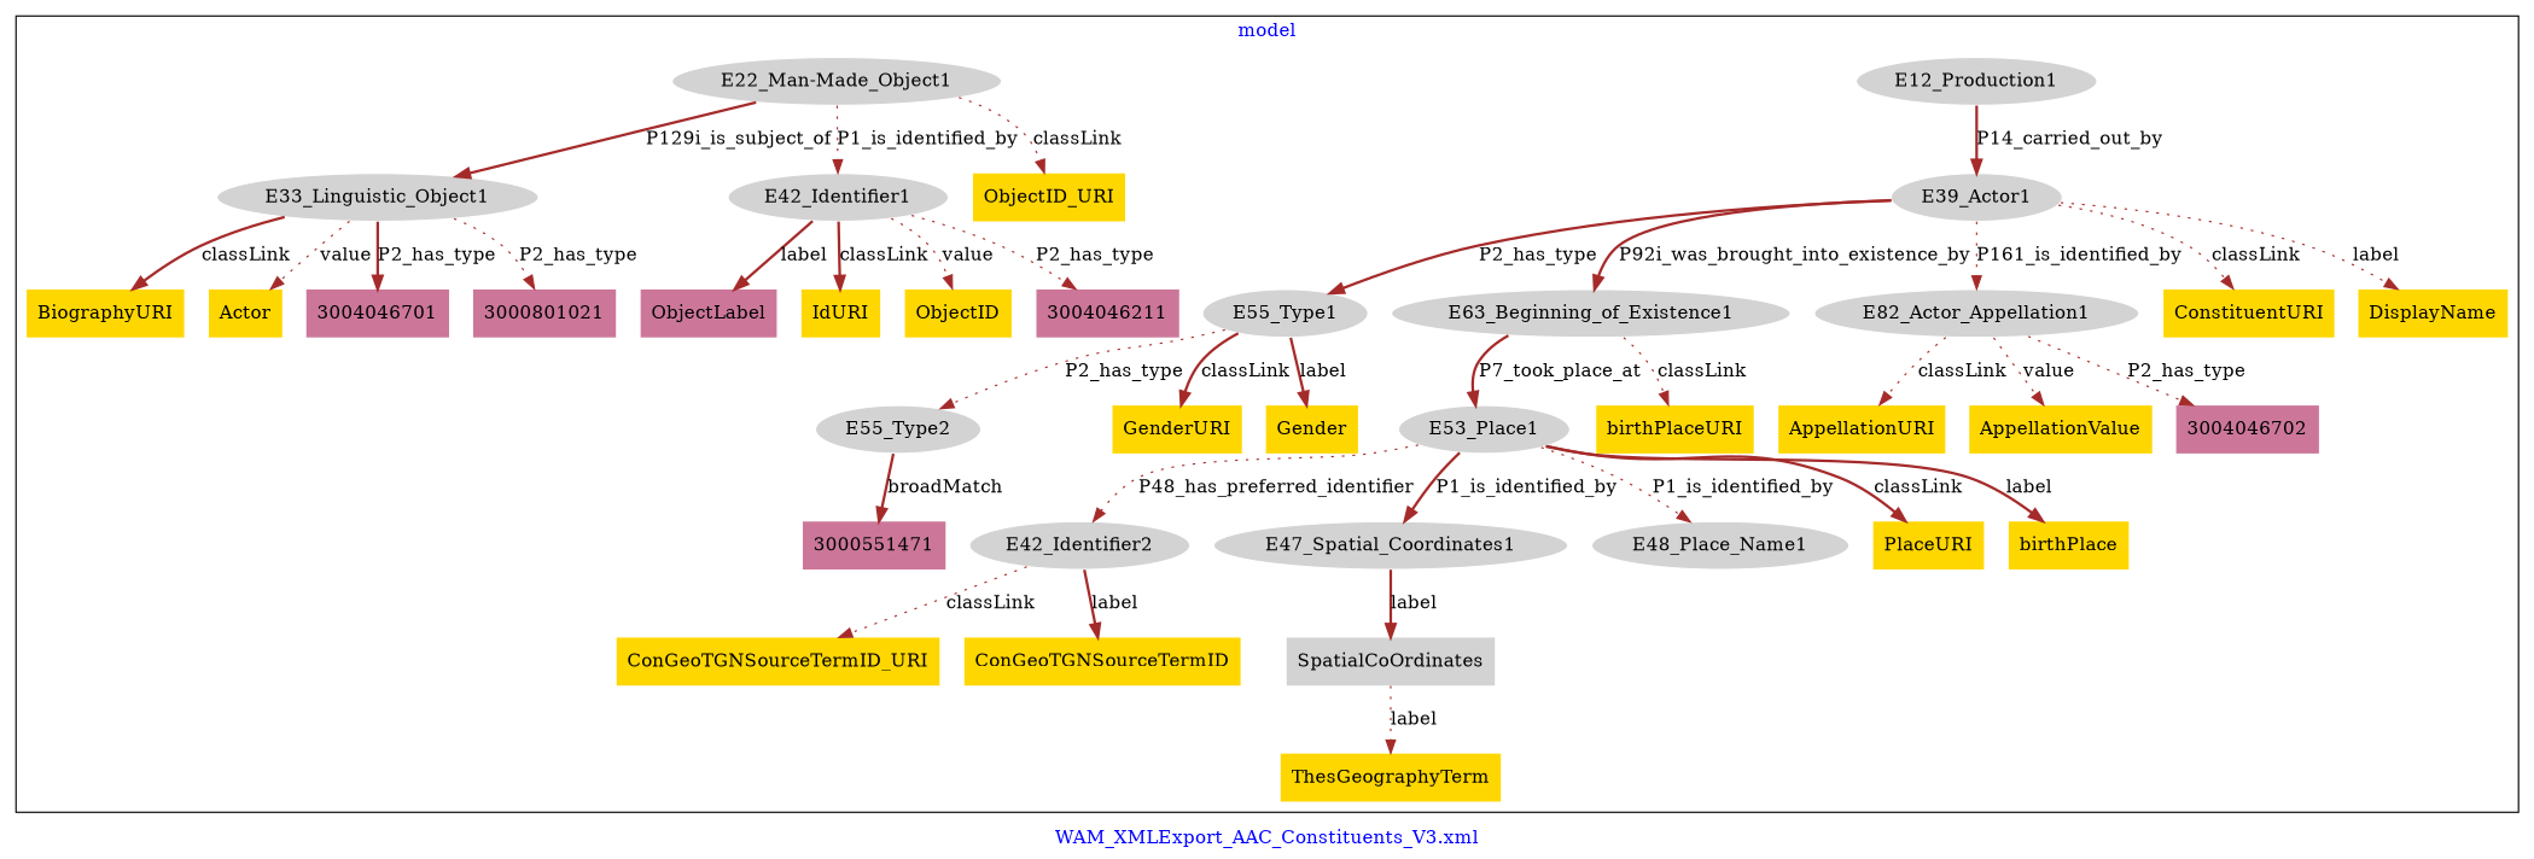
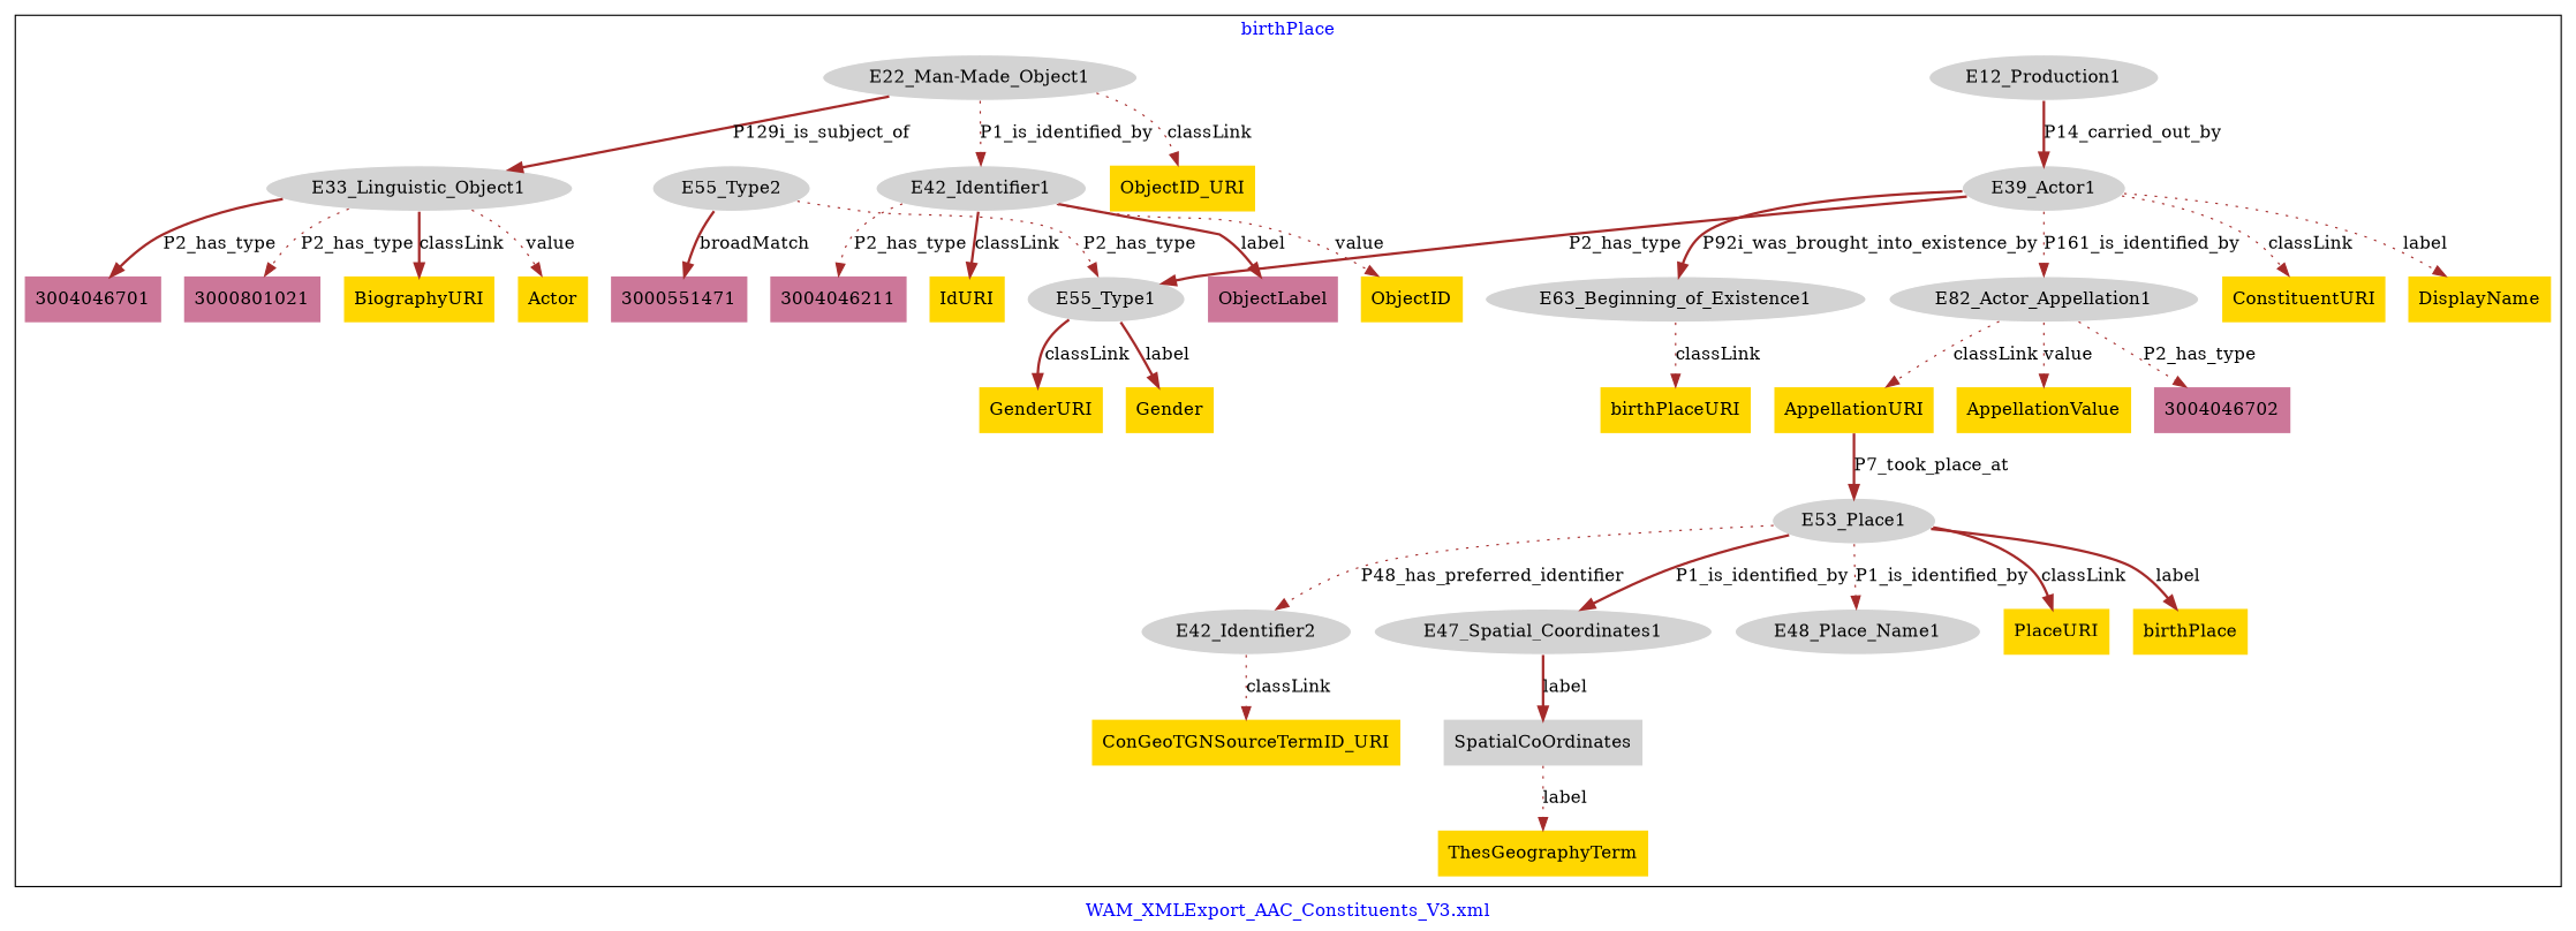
  digraph {
    fontcolor=blue
    label="WAM_XMLExport_AAC_Constituents_V3.xml"
    remincross=true
    node [fillcolor=gold style=filled shape=plaintext]
    edge [color=brown fontcolor=black style=dotted]
    n1 [color=white fillcolor=lightgray label=E12_Production1 shape=""]
    n2 [color=white fillcolor=lightgray label=E39_Actor1 shape=""]
    n3 [color=white fillcolor=lightgray label="E22_Man-Made_Object1" shape=""]
    n4 [color=white fillcolor=lightgray label=E33_Linguistic_Object1 shape=""]
    n5 [color=white fillcolor=lightgray label=E42_Identifier1 shape=""]
    n6 [color=white fillcolor=lightgray label=E55_Type1 shape=""]
    n7 [color=white fillcolor=lightgray label=E63_Beginning_of_Existence1 shape=""]
    n8 [color=white fillcolor=lightgray label=E82_Actor_Appellation1 shape=""]
    n9 [color=white fillcolor=lightgray label=E53_Place1 shape=""]
    n10 [color=white fillcolor=lightgray label=E42_Identifier2 shape=""]
    n11 [color=white fillcolor=lightgray label=E47_Spatial_Coordinates1 shape=""]
    n12 [color=white fillcolor=lightgray label=E48_Place_Name1 shape=""]
    n13 [color=white fillcolor=lightgray label=E55_Type2 shape=""]
    n14 [label=BiographyURI]
    n15 [label=birthPlaceURI]
    n16 [label=ObjectID_URI]
    n17 [label=GenderURI]
    n18 [fillcolor="#CC7799" label=ObjectLabel]
    n19 [fillcolor=lightgray label=SpatialCoOrdinates]
    n20 [label=ConGeoTGNSourceTermID_URI]
    n21 [label=PlaceURI]
    n22 [label=ConstituentURI]
    n23 [label=IdURI]
    n24 [label=AppellationURI]
    n25 [label=birthPlace]
    n26 [label=ObjectID]
    n27 [label=Actor]
    n28 [label=AppellationValue]
    n29 [label=ThesGeographyTerm]
-   n30 [label=ConGeoTGNSourceTermID]
    n31 [label=DisplayName]
    n32 [label=Gender]
    n33 [fillcolor="#CC7799" label=3004046211]
    n34 [fillcolor="#CC7799" label=3000551471]
    n35 [fillcolor="#CC7799" label=3004046701]
    n36 [fillcolor="#CC7799" label=3000801021]
    n37 [fillcolor="#CC7799" label=3004046702]
    subgraph cluster_1 {
-     label=model
+     label=birthPlace
      n1
      n2
      n3
      n4
      n5
      n6
      n7
      n8
      n9
      n10
      n11
      n12
      n13
      n14
      n15
      n16
      n17
      n18
      n19
      n20
      n21
      n22
      n23
      n24
      n25
      n26
      n27
      n28
      n29
-     n30
      n31
      n32
      n33
      n34
      n35
      n36
      n37
    }
    n1 -> n2 [label=P14_carried_out_by style=bold]
    n2 -> n6 [label=P2_has_type style=bold]
    n2 -> n7 [label=P92i_was_brought_into_existence_by style=bold]
    n2 -> n8 [label=P161_is_identified_by]
    n2 -> n22 [label=classLink]
    n2 -> n31 [label=label]
    n3 -> n4 [label=P129i_is_subject_of style=bold]
    n3 -> n5 [label=P1_is_identified_by]
    n3 -> n16 [label=classLink]
    n4 -> n14 [label=classLink style=bold]
    n4 -> n27 [label=value]
    n4 -> n35 [label=P2_has_type style=bold]
    n4 -> n36 [label=P2_has_type]
    n5 -> n18 [label=label style=bold]
    n5 -> n23 [label=classLink style=bold]
    n5 -> n26 [label=value]
    n5 -> n33 [label=P2_has_type]
-   n6 -> n13 [label=P2_has_type]
+   n13 -> n6 [label=P2_has_type]
    n6 -> n17 [label=classLink style=bold]
    n6 -> n32 [label=label style=bold]
-   n7 -> n9 [label=P7_took_place_at style=bold]
+   n24 -> n9 [label=P7_took_place_at style=bold]
    n7 -> n15 [label=classLink]
    n8 -> n24 [label=classLink]
    n8 -> n28 [label=value]
    n8 -> n37 [label=P2_has_type]
    n9 -> n10 [label=P48_has_preferred_identifier]
    n9 -> n11 [label=P1_is_identified_by style=bold]
    n9 -> n12 [label=P1_is_identified_by]
    n9 -> n21 [label=classLink style=bold]
    n9 -> n25 [label=label style=bold]
    n10 -> n20 [label=classLink]
-   n10 -> n30 [label=label style=bold]
    n11 -> n19 [label=label style=bold]
    n13 -> n34 [label=broadMatch style=bold]
    n19 -> n29 [label=label]
  }
